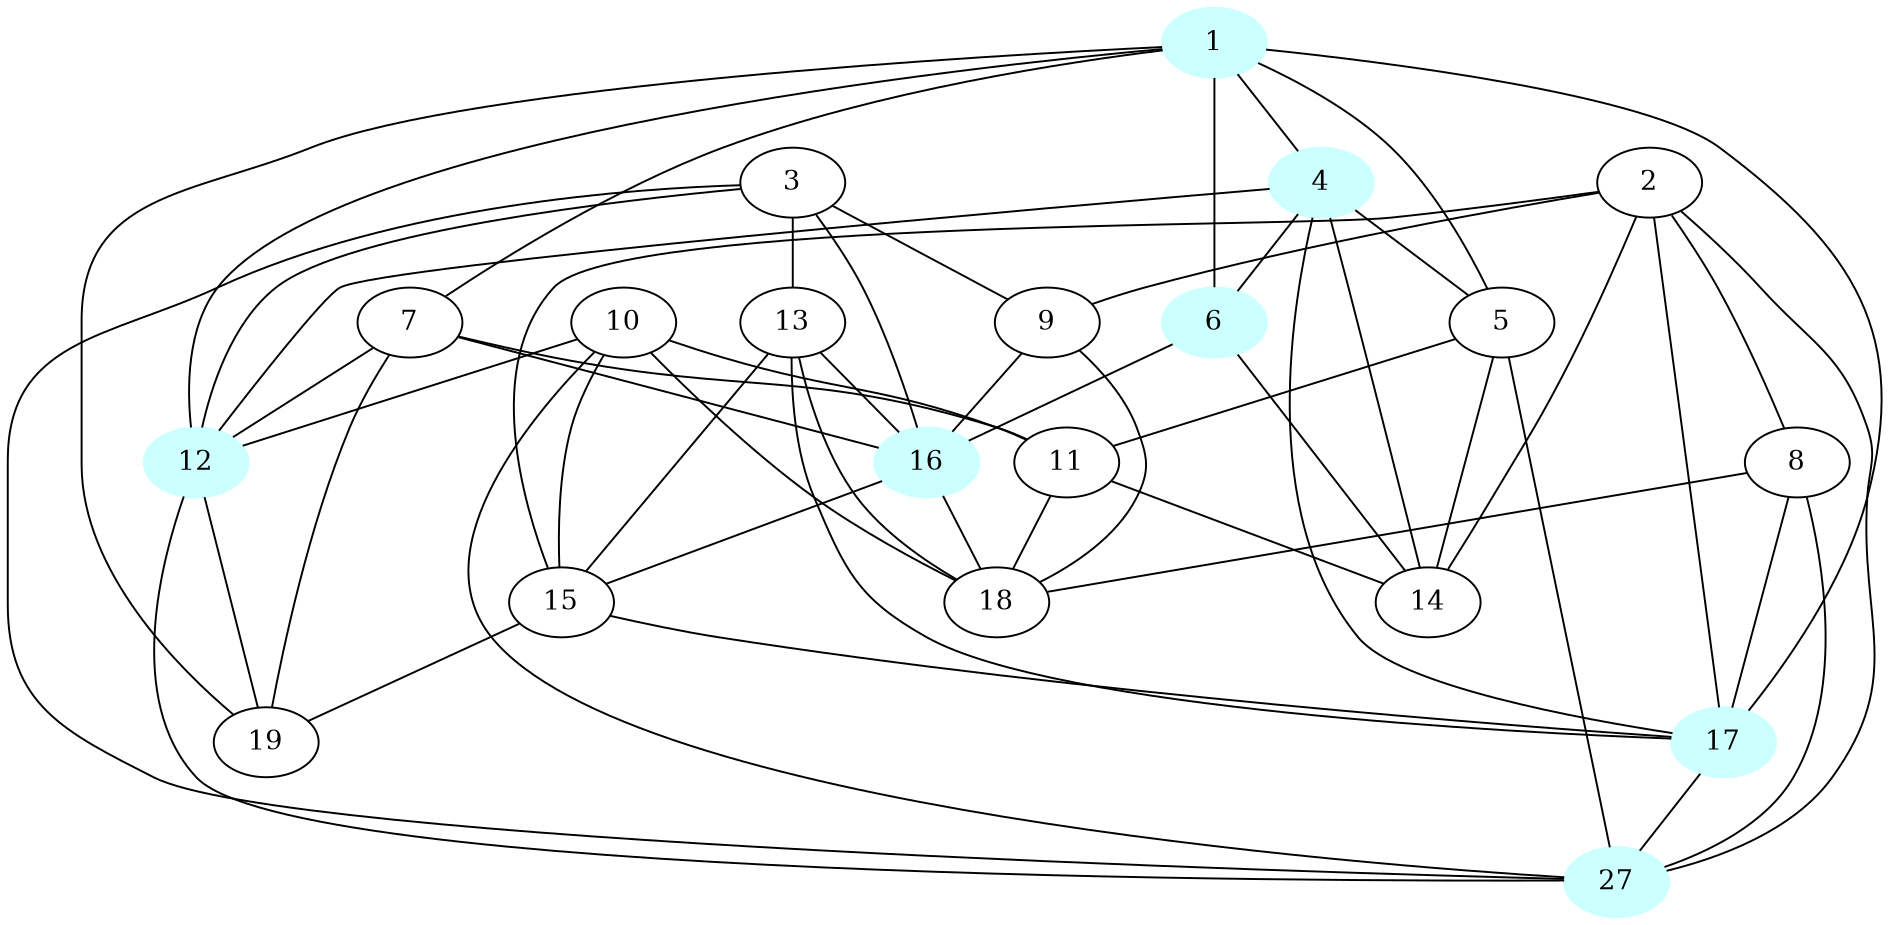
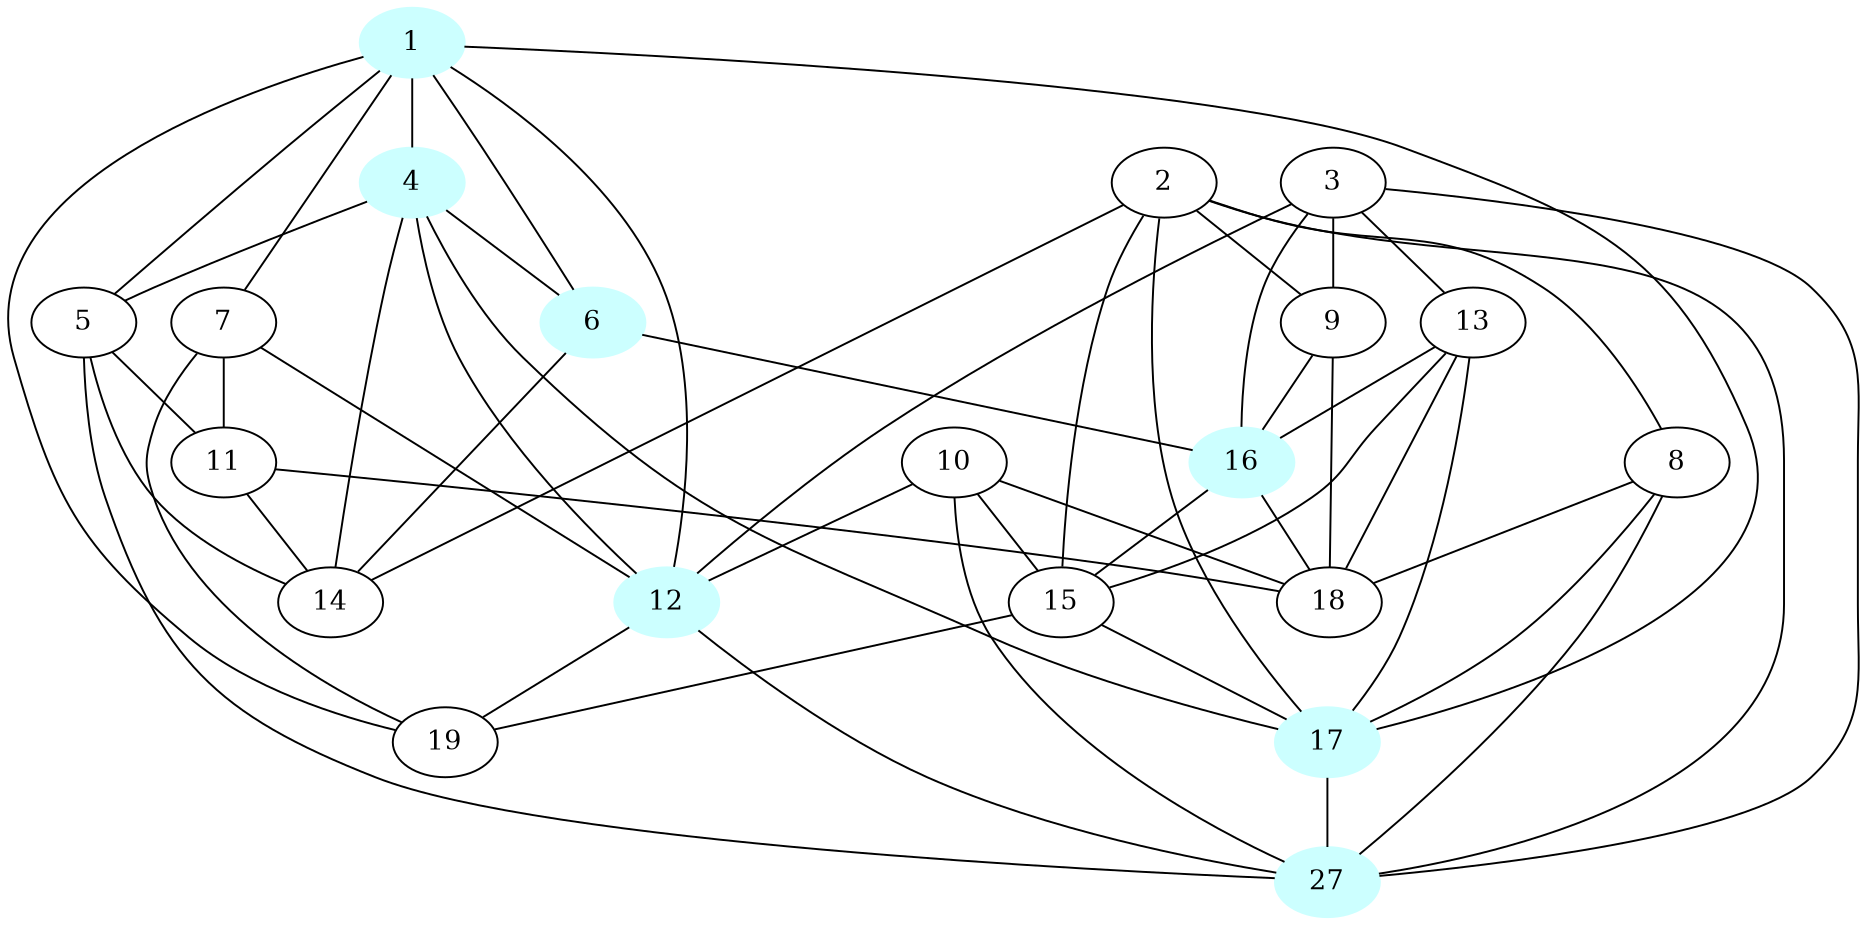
  graph {
    1 [color="#CCFFFF" style=filled]
    4 [color="#CCFFFF" style=filled]
    6 [color="#CCFFFF" style=filled]
    12 [color="#CCFFFF" style=filled]
    17 [color="#CCFFFF" style=filled]
    7
    19
    14
    5
    16 [color="#CCFFFF" style=filled]
    n11 [color="#CCFFFF" label=27 style=filled]
    11
    18
    15
    2
    8
    9
    3
    13
    10
    1 -- 4
    1 -- 6
    1 -- 12
    1 -- 17
    1 -- 7
    1 -- 19
    4 -- 6
    4 -- 12
    4 -- 17
    4 -- 14
    4 -- 5
    6 -- 14
    6 -- 16
    12 -- 19
    12 -- n11
    17 -- n11
    7 -- 12
    7 -- 19
-   7 -- 16
    7 -- 11
    5 -- 1
    5 -- 14
    5 -- n11
    5 -- 11
    16 -- 18
    16 -- 15
    11 -- 14
    11 -- 18
    15 -- 17
    15 -- 19
    2 -- 17
    2 -- 14
    2 -- n11
    2 -- 15
    2 -- 8
    2 -- 9
    8 -- 17
    8 -- n11
    8 -- 18
    9 -- 16
    9 -- 18
    3 -- 12
    3 -- 16
    3 -- n11
    3 -- 9
    3 -- 13
    13 -- 17
    13 -- 16
    13 -- 18
    13 -- 15
    10 -- 12
    10 -- n11
-   10 -- 11
    10 -- 18
    10 -- 15
  }
